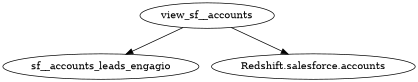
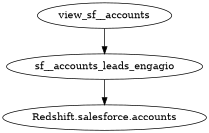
  digraph {
    n1 [label=sf__accounts_leads_engagio]
    n2 [label=view_sf__accounts]
    n3 [label="Redshift.salesforce.accounts"]
    n2 -> n1
-   n2 -> n3
+   n1 -> n3
  }
